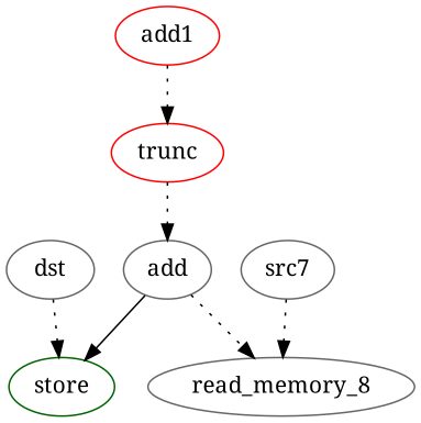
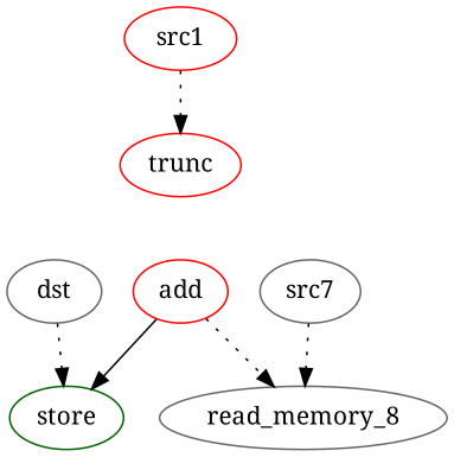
  digraph {
    fontname="Noto Serif"
    node [color=gray40 fontname="Noto Serif"]
    edge [fontname="Noto Serif" style=dotted]
    n1 [label=dst]
    n2 [color=darkgreen label=store]
-   n3 [color=red label=add1]
+   n3 [color=red label=src1]
    n4 [color=red label=trunc]
-   n5 [label=add]
+   n5 [color=red label=add]
    n6 [label=src7]
    n7 [label=read_memory_8]
    n1 -> n2
    n3 -> n4
-   n4 -> n5
    n5 -> n2 [style=solid]
    n5 -> n7
    n6 -> n7
  }
